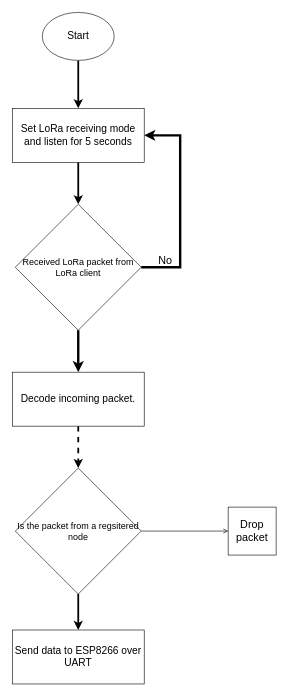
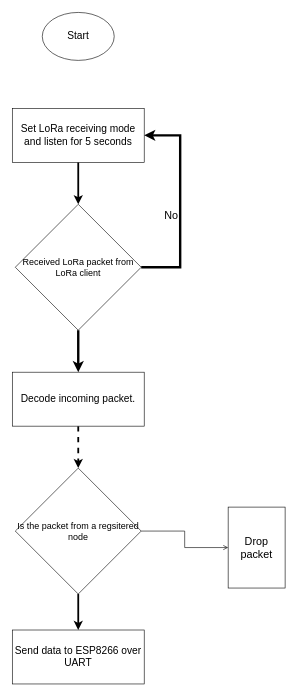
  <mxCell id="0" />
  <mxCell id="1" parent="0" />
- <mxCell id="2" style="edgeStyle=orthogonalEdgeStyle;rounded=0;orthogonalLoop=1;jettySize=auto;html=1;exitX=0.5;exitY=1;exitDx=0;exitDy=0;entryX=0.5;entryY=0;entryDx=0;entryDy=0;strokeWidth=3;" edge="1" parent="1" source="3" target="5"><mxGeometry relative="1" as="geometry" /></mxCell>
  <mxCell id="3" value="&lt;font style=&quot;font-size: 17px;&quot;&gt;Start&lt;/font&gt;" style="ellipse;whiteSpace=wrap;html=1;" vertex="1" parent="1"><mxGeometry x="70" width="120" height="80" as="geometry" y="20" /></mxCell>
  <mxCell id="4" style="edgeStyle=orthogonalEdgeStyle;rounded=0;orthogonalLoop=1;jettySize=auto;html=1;exitX=0.5;exitY=1;exitDx=0;exitDy=0;entryX=0.5;entryY=0;entryDx=0;entryDy=0;fontSize=20;strokeWidth=3;" edge="1" parent="1" source="5" target="8"><mxGeometry relative="1" as="geometry" /></mxCell>
  <mxCell id="5" value="Set LoRa receiving mode and listen for 5 seconds" style="rounded=0;whiteSpace=wrap;html=1;fontSize=17;" vertex="1" parent="1"><mxGeometry x="20" y="180" width="220" height="90" as="geometry" /></mxCell>
  <mxCell id="6" style="edgeStyle=orthogonalEdgeStyle;rounded=0;orthogonalLoop=1;jettySize=auto;html=1;entryX=1;entryY=0.5;entryDx=0;entryDy=0;exitX=1;exitY=0.5;exitDx=0;exitDy=0;strokeWidth=4;" edge="1" parent="1" source="8" target="5"><mxGeometry relative="1" as="geometry"><Array as="points"><mxPoint x="300" y="445" /><mxPoint x="300" y="225" /></Array></mxGeometry></mxCell>
  <mxCell id="7" style="edgeStyle=orthogonalEdgeStyle;rounded=0;orthogonalLoop=1;jettySize=auto;html=1;exitX=0.5;exitY=1;exitDx=0;exitDy=0;entryX=0.5;entryY=0;entryDx=0;entryDy=0;fontSize=12;strokeWidth=4;" edge="1" parent="1" source="8" target="14"><mxGeometry relative="1" as="geometry" /></mxCell>
  <mxCell id="8" value="&lt;font style=&quot;font-size: 15px;&quot;&gt;Received LoRa packet from LoRa client&lt;/font&gt;" style="rhombus;whiteSpace=wrap;html=1;" vertex="1" parent="1"><mxGeometry x="25" y="340" width="210" height="210" as="geometry" /></mxCell>
- <mxCell id="9" value="No&lt;div style=&quot;font-size: 18px;&quot;&gt;&lt;br style=&quot;font-size: 18px;&quot;&gt;&lt;/div&gt;" style="text;html=1;align=center;verticalAlign=middle;resizable=0;points=[];autosize=1;strokeColor=none;fillColor=none;fontSize=18;" vertex="1" parent="1"><mxGeometry x="250" y="415" width="50" height="60" as="geometry" /></mxCell>
+ <mxCell id="9" value="No&lt;div style=&quot;font-size: 18px;&quot;&gt;&lt;br style=&quot;font-size: 18px;&quot;&gt;&lt;/div&gt;" style="text;html=1;align=center;verticalAlign=middle;resizable=0;points=[];autosize=1;strokeColor=none;fillColor=none;fontSize=18;" vertex="1" parent="1"><mxGeometry x="260" y="340" width="50" height="60" as="geometry" /></mxCell>
  <mxCell id="10" style="edgeStyle=orthogonalEdgeStyle;rounded=0;orthogonalLoop=1;jettySize=auto;html=1;exitX=1;exitY=0.5;exitDx=0;exitDy=0;entryX=0;entryY=0.5;entryDx=0;entryDy=0;endArrow=open;" edge="1" parent="1" source="12" target="15"><mxGeometry relative="1" as="geometry" /></mxCell>
  <mxCell id="11" style="edgeStyle=orthogonalEdgeStyle;rounded=0;orthogonalLoop=1;jettySize=auto;html=1;exitX=0.5;exitY=1;exitDx=0;exitDy=0;entryX=0.5;entryY=0;entryDx=0;entryDy=0;strokeWidth=3;" edge="1" parent="1" source="12" target="16"><mxGeometry relative="1" as="geometry" /></mxCell>
  <mxCell id="12" value="&lt;font style=&quot;font-size: 15px;&quot;&gt;Is the packet from a regsitered node&lt;/font&gt;" style="rhombus;whiteSpace=wrap;html=1;" vertex="1" parent="1"><mxGeometry x="25" y="780" width="210" height="210" as="geometry" /></mxCell>
  <mxCell id="13" style="edgeStyle=orthogonalEdgeStyle;rounded=0;orthogonalLoop=1;jettySize=auto;html=1;exitX=0.5;exitY=1;exitDx=0;exitDy=0;entryX=0.5;entryY=0;entryDx=0;entryDy=0;strokeWidth=3;dashed=1;" edge="1" parent="1" source="14" target="12"><mxGeometry relative="1" as="geometry" /></mxCell>
  <mxCell id="14" value="Decode incoming packet." style="rounded=0;whiteSpace=wrap;html=1;fontSize=17;" vertex="1" parent="1"><mxGeometry x="20" y="620" width="220" height="90" as="geometry" /></mxCell>
- <mxCell id="15" value="&lt;font style=&quot;font-size: 18px;&quot;&gt;Drop packet&lt;/font&gt;" style="whiteSpace=wrap;html=1;aspect=fixed;" vertex="1" parent="1"><mxGeometry x="380" y="845" width="80" height="80" as="geometry" /></mxCell>
+ <mxCell id="15" value="&lt;font style=&quot;font-size: 18px;&quot;&gt;Drop packet&lt;/font&gt;" style="whiteSpace=wrap;html=1;aspect=fixed;" vertex="1" parent="1"><mxGeometry x="380" y="845" width="95" height="135" as="geometry" /></mxCell>
  <mxCell id="16" value="Send data to ESP8266 over UART" style="rounded=0;whiteSpace=wrap;html=1;fontSize=17;" vertex="1" parent="1"><mxGeometry x="20" y="1050" width="220" height="90" as="geometry" /></mxCell>
